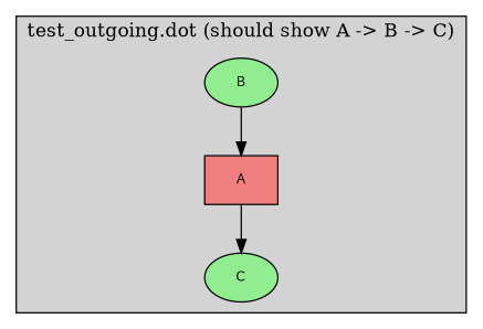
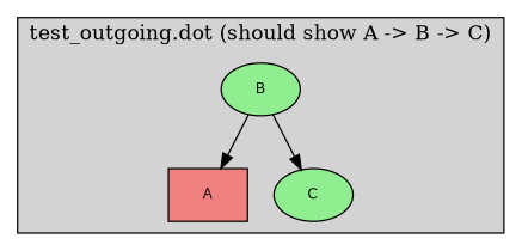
  digraph {
    compound=true
    rankdir=TB
    node [fillcolor=lightgreen fontname=Arial fontsize=10 shape=ellipse style=filled]
    edge [fontname=Arial fontsize=8]
    n1 [fillcolor=lightcoral label=A shape=box]
    n2 [label=B]
    n3 [label=C]
    subgraph cluster_1 {
      color=black
      fillcolor=lightgray
      label="test_outgoing.dot (should show A -> B -> C)"
      style=filled
      n1
      n2
      n3
    }
    n2 -> n1
-   n1 -> n3
+   n2 -> n3
  }
